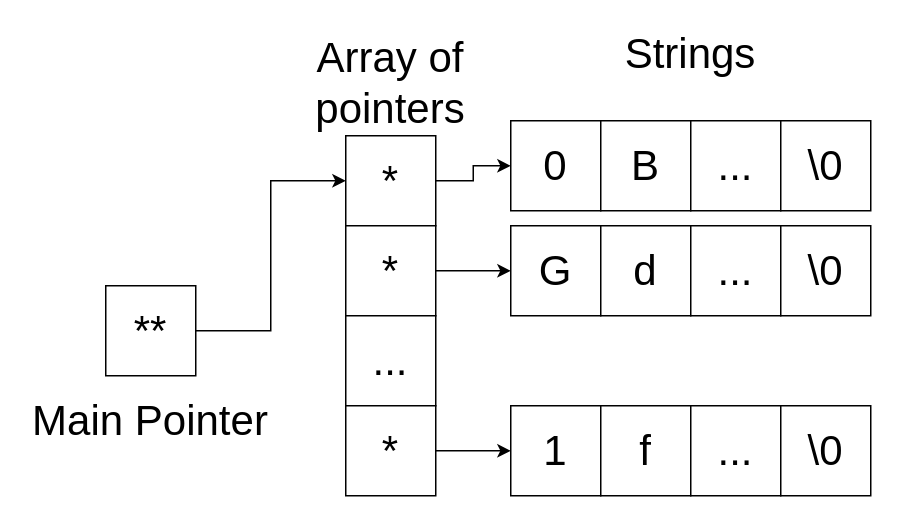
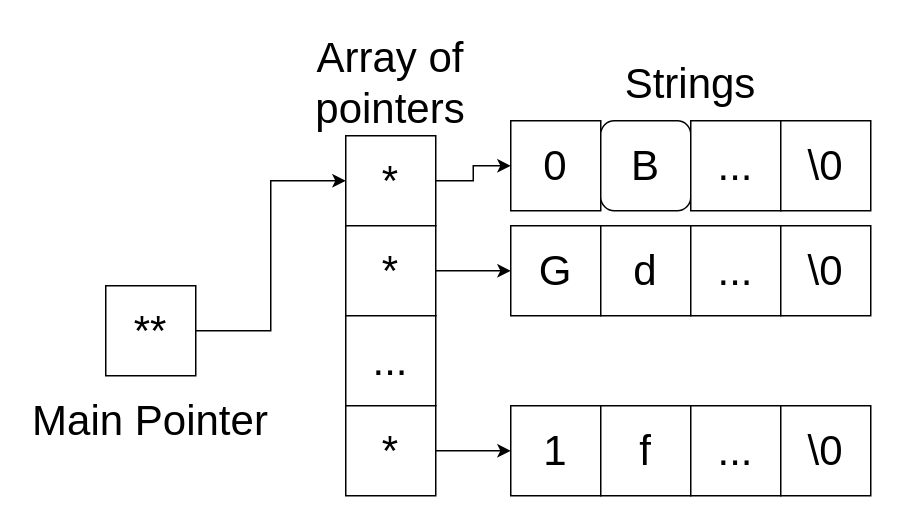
  <mxCell id="0" />
  <mxCell id="1" parent="0" />
  <mxCell id="2" style="edgeStyle=orthogonalEdgeStyle;rounded=0;orthogonalLoop=1;jettySize=auto;html=1;entryX=0;entryY=0.5;entryDx=0;entryDy=0;" parent="1" source="3" target="5" edge="1"><mxGeometry relative="1" as="geometry" /></mxCell>
  <mxCell id="3" value="&lt;font style=&quot;font-size: 28px&quot;&gt;**&lt;/font&gt;" style="rounded=0;whiteSpace=wrap;html=1;" parent="1" vertex="1"><mxGeometry x="70" y="190" width="60" height="60" as="geometry" /></mxCell>
  <mxCell id="4" style="edgeStyle=orthogonalEdgeStyle;rounded=0;orthogonalLoop=1;jettySize=auto;html=1;entryX=0;entryY=0.5;entryDx=0;entryDy=0;" parent="1" source="5" target="11" edge="1"><mxGeometry relative="1" as="geometry" /></mxCell>
  <mxCell id="5" value="&lt;span style=&quot;font-size: 28px&quot;&gt;*&lt;/span&gt;" style="rounded=0;whiteSpace=wrap;html=1;" parent="1" vertex="1"><mxGeometry x="230" y="90" width="60" height="60" as="geometry" /></mxCell>
  <mxCell id="6" style="edgeStyle=orthogonalEdgeStyle;rounded=0;orthogonalLoop=1;jettySize=auto;html=1;entryX=0;entryY=0.5;entryDx=0;entryDy=0;" parent="1" source="7" edge="1"><mxGeometry relative="1" as="geometry"><mxPoint x="340" y="180" as="targetPoint" /></mxGeometry></mxCell>
  <mxCell id="7" value="&lt;span style=&quot;font-size: 28px&quot;&gt;*&lt;/span&gt;" style="rounded=0;whiteSpace=wrap;html=1;" parent="1" vertex="1"><mxGeometry x="230" y="150" width="60" height="60" as="geometry" /></mxCell>
  <mxCell id="8" value="..." style="rounded=0;whiteSpace=wrap;html=1;fontSize=28;" parent="1" vertex="1"><mxGeometry x="230" y="210" width="60" height="60" as="geometry" /></mxCell>
  <mxCell id="9" style="edgeStyle=orthogonalEdgeStyle;rounded=0;orthogonalLoop=1;jettySize=auto;html=1;entryX=0;entryY=0.5;entryDx=0;entryDy=0;" parent="1" source="10" edge="1"><mxGeometry relative="1" as="geometry"><mxPoint x="340" y="300" as="targetPoint" /></mxGeometry></mxCell>
  <mxCell id="10" value="&lt;span style=&quot;font-size: 28px&quot;&gt;*&lt;/span&gt;" style="rounded=0;whiteSpace=wrap;html=1;" parent="1" vertex="1"><mxGeometry x="230" y="270" width="60" height="60" as="geometry" /></mxCell>
  <mxCell id="11" value="0" style="rounded=0;whiteSpace=wrap;html=1;glass=0;shadow=0;comic=0;fontSize=28;" parent="1" vertex="1"><mxGeometry x="340" y="80" width="60" height="60" as="geometry" /></mxCell>
- <mxCell id="12" value="B" style="rounded=0;whiteSpace=wrap;html=1;glass=0;shadow=0;comic=0;fontSize=28;" parent="1" vertex="1"><mxGeometry x="400" y="80" width="60" height="60" as="geometry" /></mxCell>
+ <mxCell id="12" value="B" style="whiteSpace=wrap;html=1;glass=0;shadow=0;comic=0;fontSize=28;rounded=1;" parent="1" vertex="1"><mxGeometry x="400" y="80" width="60" height="60" as="geometry" /></mxCell>
  <mxCell id="13" value="..." style="rounded=0;whiteSpace=wrap;html=1;glass=0;shadow=0;comic=0;fontSize=28;" parent="1" vertex="1"><mxGeometry x="460" y="80" width="60" height="60" as="geometry" /></mxCell>
  <mxCell id="14" value="\0" style="rounded=0;whiteSpace=wrap;html=1;glass=0;shadow=0;comic=0;fontSize=28;" parent="1" vertex="1"><mxGeometry x="520" y="80" width="60" height="60" as="geometry" /></mxCell>
  <mxCell id="15" value="G" style="rounded=0;whiteSpace=wrap;html=1;glass=0;shadow=0;comic=0;fontSize=28;" parent="1" vertex="1"><mxGeometry x="340" y="150" width="60" height="60" as="geometry" /></mxCell>
  <mxCell id="16" value="d" style="rounded=0;whiteSpace=wrap;html=1;glass=0;shadow=0;comic=0;fontSize=28;" parent="1" vertex="1"><mxGeometry x="400" y="150" width="60" height="60" as="geometry" /></mxCell>
  <mxCell id="17" value="..." style="rounded=0;whiteSpace=wrap;html=1;glass=0;shadow=0;comic=0;fontSize=28;" parent="1" vertex="1"><mxGeometry x="460" y="150" width="60" height="60" as="geometry" /></mxCell>
  <mxCell id="18" value="\0" style="rounded=0;whiteSpace=wrap;html=1;glass=0;shadow=0;comic=0;fontSize=28;" parent="1" vertex="1"><mxGeometry x="520" y="150" width="60" height="60" as="geometry" /></mxCell>
  <mxCell id="19" value="1" style="rounded=0;whiteSpace=wrap;html=1;glass=0;shadow=0;comic=0;fontSize=28;" parent="1" vertex="1"><mxGeometry x="340" y="270" width="60" height="60" as="geometry" /></mxCell>
  <mxCell id="20" value="f" style="rounded=0;whiteSpace=wrap;html=1;glass=0;shadow=0;comic=0;fontSize=28;" parent="1" vertex="1"><mxGeometry x="400" y="270" width="60" height="60" as="geometry" /></mxCell>
  <mxCell id="21" value="..." style="rounded=0;whiteSpace=wrap;html=1;glass=0;shadow=0;comic=0;fontSize=28;" parent="1" vertex="1"><mxGeometry x="460" y="270" width="60" height="60" as="geometry" /></mxCell>
  <mxCell id="22" value="\0" style="rounded=0;whiteSpace=wrap;html=1;glass=0;shadow=0;comic=0;fontSize=28;" parent="1" vertex="1"><mxGeometry x="520" y="270" width="60" height="60" as="geometry" /></mxCell>
  <mxCell id="23" value="Main Pointer" style="text;html=1;strokeColor=none;fillColor=none;align=center;verticalAlign=middle;whiteSpace=wrap;rounded=0;shadow=0;glass=0;comic=0;fontSize=28;" parent="1" vertex="1"><mxGeometry x="20" y="250" width="160" height="60" as="geometry" /></mxCell>
  <mxCell id="24" value="Array of pointers" style="text;html=1;strokeColor=none;fillColor=none;align=center;verticalAlign=middle;whiteSpace=wrap;rounded=0;shadow=0;glass=0;comic=0;fontSize=28;" parent="1" vertex="1"><mxGeometry x="160" y="20" width="200" height="70" as="geometry" /></mxCell>
- <mxCell id="25" value="Strings" style="text;html=1;strokeColor=none;fillColor=none;align=center;verticalAlign=middle;whiteSpace=wrap;rounded=0;shadow=0;glass=0;comic=0;fontSize=28;" parent="1" vertex="1"><mxGeometry x="400" y="12.5" width="120" height="45" as="geometry" /></mxCell>
+ <mxCell id="25" value="Strings" style="text;html=1;strokeColor=none;fillColor=none;align=center;verticalAlign=middle;whiteSpace=wrap;rounded=0;shadow=0;glass=0;comic=0;fontSize=28;" parent="1" vertex="1"><mxGeometry x="400" y="32.5" width="120" height="45" as="geometry" /></mxCell>
